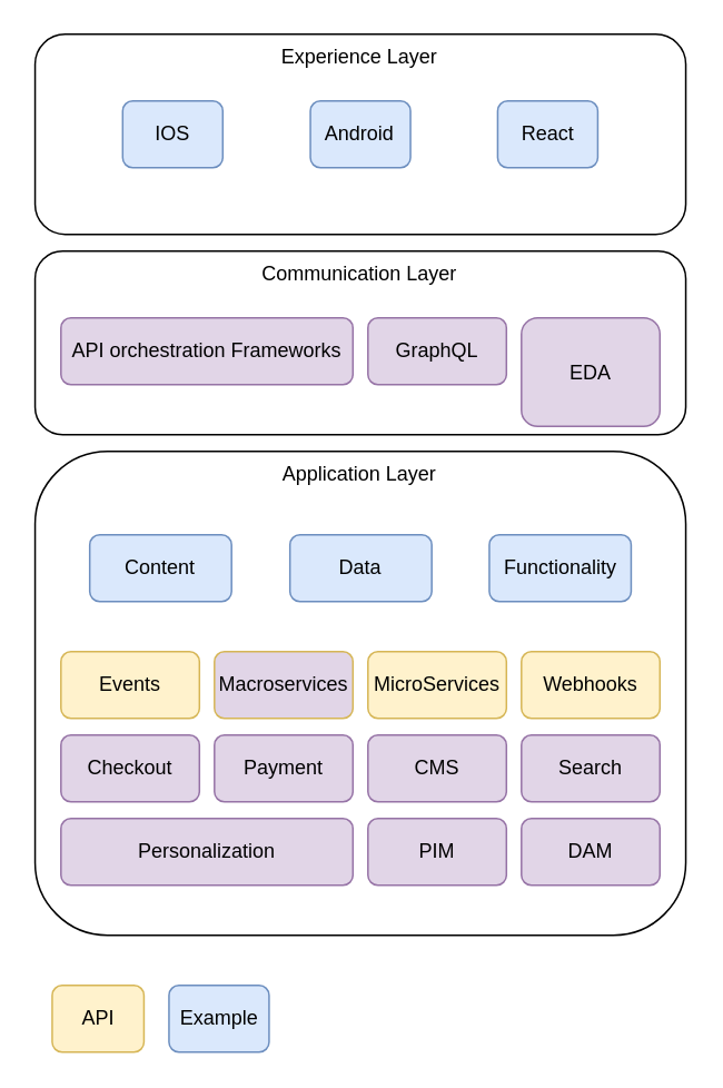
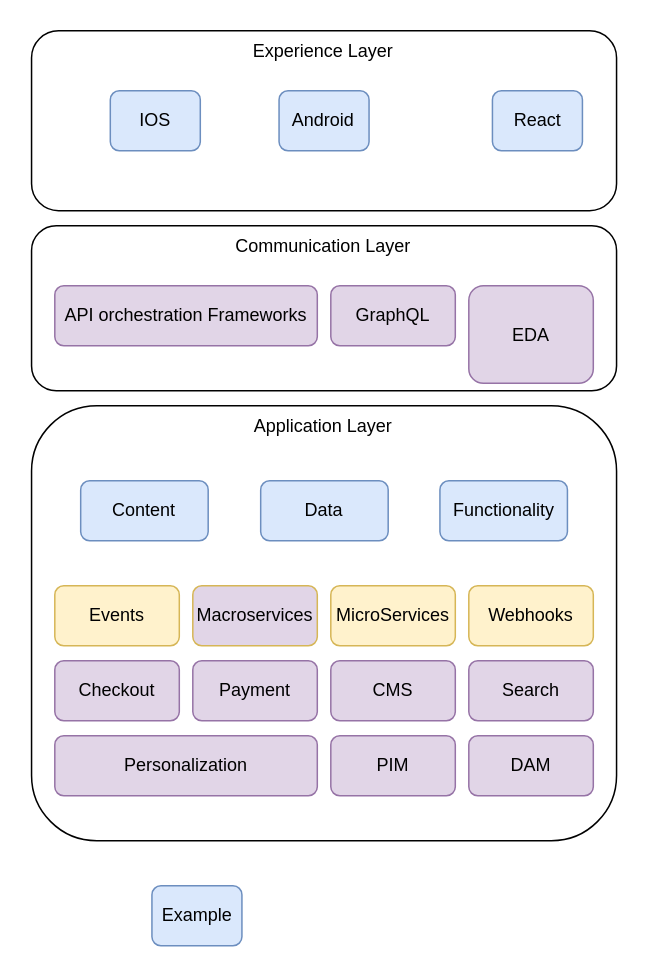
  <mxCell id="0" />
  <mxCell id="1" parent="0" />
  <mxCell id="2" value="Experience Layer" style="rounded=1;whiteSpace=wrap;html=1;verticalAlign=top;" vertex="1" parent="1"><mxGeometry x="20.37" width="390" height="120" as="geometry" y="20" /></mxCell>
  <mxCell id="3" value="Application Layer" style="rounded=1;whiteSpace=wrap;html=1;verticalAlign=top;" vertex="1" parent="1"><mxGeometry x="20.37" y="270" width="390" height="290" as="geometry" /></mxCell>
  <mxCell id="4" value="IOS" style="rounded=1;whiteSpace=wrap;html=1;fillColor=#dae8fc;strokeColor=#6c8ebf;" vertex="1" parent="1"><mxGeometry x="72.87" y="60" width="60" height="40" as="geometry" /></mxCell>
  <mxCell id="5" value="Android" style="rounded=1;whiteSpace=wrap;html=1;fillColor=#dae8fc;strokeColor=#6c8ebf;" vertex="1" parent="1"><mxGeometry x="185.37" y="60" width="60" height="40" as="geometry" /></mxCell>
- <mxCell id="6" value="React" style="rounded=1;whiteSpace=wrap;html=1;fillColor=#dae8fc;strokeColor=#6c8ebf;" vertex="1" parent="1"><mxGeometry x="297.62" y="60" width="60" height="40" as="geometry" /></mxCell>
+ <mxCell id="6" value="React" style="rounded=1;whiteSpace=wrap;html=1;fillColor=#dae8fc;strokeColor=#6c8ebf;" vertex="1" parent="1"><mxGeometry x="327.62" y="60" width="60" height="40" as="geometry" /></mxCell>
  <mxCell id="7" value="Content" style="rounded=1;whiteSpace=wrap;html=1;fillColor=#dae8fc;strokeColor=#6c8ebf;" vertex="1" parent="1"><mxGeometry x="53.12" y="320" width="85" height="40" as="geometry" /></mxCell>
  <mxCell id="8" value="Data" style="rounded=1;whiteSpace=wrap;html=1;fillColor=#dae8fc;strokeColor=#6c8ebf;" vertex="1" parent="1"><mxGeometry x="173.12" y="320" width="85" height="40" as="geometry" /></mxCell>
  <mxCell id="9" value="Functionality" style="rounded=1;whiteSpace=wrap;html=1;fillColor=#dae8fc;strokeColor=#6c8ebf;" vertex="1" parent="1"><mxGeometry x="292.62" y="320" width="85" height="40" as="geometry" /></mxCell>
- <mxCell id="10" value="API" style="rounded=1;whiteSpace=wrap;html=1;fillColor=#fff2cc;strokeColor=#d6b656;" vertex="1" parent="1"><mxGeometry x="30.62" y="590" width="55" height="40" as="geometry" /></mxCell>
  <mxCell id="11" value="MicroServices" style="rounded=1;whiteSpace=wrap;html=1;fillColor=#fff2cc;strokeColor=#d6b656;" vertex="1" parent="1"><mxGeometry x="219.87" y="390" width="83" height="40" as="geometry" /></mxCell>
  <mxCell id="12" value="Macroservices" style="rounded=1;whiteSpace=wrap;html=1;fillColor=#e1d5e7;strokeColor=#d6b656;" vertex="1" parent="1"><mxGeometry x="127.87" y="390" width="83" height="40" as="geometry" /></mxCell>
  <mxCell id="13" value="Events" style="rounded=1;whiteSpace=wrap;html=1;fillColor=#fff2cc;strokeColor=#d6b656;" vertex="1" parent="1"><mxGeometry x="35.87" y="390" width="83" height="40" as="geometry" /></mxCell>
  <mxCell id="14" value="Webhooks" style="rounded=1;whiteSpace=wrap;html=1;fillColor=#fff2cc;strokeColor=#d6b656;" vertex="1" parent="1"><mxGeometry x="311.87" y="390" width="83" height="40" as="geometry" /></mxCell>
  <mxCell id="15" value="Example" style="rounded=1;whiteSpace=wrap;html=1;fillColor=#dae8fc;strokeColor=#6c8ebf;" vertex="1" parent="1"><mxGeometry x="100.62" y="590" width="60" height="40" as="geometry" /></mxCell>
  <mxCell id="16" value="Checkout" style="rounded=1;whiteSpace=wrap;html=1;fillColor=#e1d5e7;strokeColor=#9673a6;" vertex="1" parent="1"><mxGeometry x="35.87" y="440" width="83" height="40" as="geometry" /></mxCell>
  <mxCell id="17" value="Payment" style="rounded=1;whiteSpace=wrap;html=1;fillColor=#e1d5e7;strokeColor=#9673a6;" vertex="1" parent="1"><mxGeometry x="127.87" y="440" width="83" height="40" as="geometry" /></mxCell>
  <mxCell id="18" value="CMS" style="rounded=1;whiteSpace=wrap;html=1;fillColor=#e1d5e7;strokeColor=#9673a6;" vertex="1" parent="1"><mxGeometry x="219.87" y="440" width="83" height="40" as="geometry" /></mxCell>
  <mxCell id="19" value="Search" style="rounded=1;whiteSpace=wrap;html=1;fillColor=#e1d5e7;strokeColor=#9673a6;" vertex="1" parent="1"><mxGeometry x="311.87" y="440" width="83" height="40" as="geometry" /></mxCell>
  <mxCell id="20" value="Personalization" style="rounded=1;whiteSpace=wrap;html=1;fillColor=#e1d5e7;strokeColor=#9673a6;" vertex="1" parent="1"><mxGeometry x="35.87" y="490" width="175" height="40" as="geometry" /></mxCell>
  <mxCell id="21" value="PIM" style="rounded=1;whiteSpace=wrap;html=1;fillColor=#e1d5e7;strokeColor=#9673a6;" vertex="1" parent="1"><mxGeometry x="219.87" y="490" width="83" height="40" as="geometry" /></mxCell>
  <mxCell id="22" value="DAM" style="rounded=1;whiteSpace=wrap;html=1;fillColor=#e1d5e7;strokeColor=#9673a6;" vertex="1" parent="1"><mxGeometry x="311.87" y="490" width="83" height="40" as="geometry" /></mxCell>
  <mxCell id="23" value="Communication Layer" style="rounded=1;whiteSpace=wrap;html=1;verticalAlign=top;" vertex="1" parent="1"><mxGeometry x="20.37" y="150" width="390" height="110" as="geometry" /></mxCell>
  <mxCell id="24" value="API orchestration Frameworks" style="rounded=1;whiteSpace=wrap;html=1;fillColor=#e1d5e7;strokeColor=#9673a6;" vertex="1" parent="1"><mxGeometry x="35.87" y="190" width="175" height="40" as="geometry" /></mxCell>
  <mxCell id="25" value="GraphQL" style="rounded=1;whiteSpace=wrap;html=1;fillColor=#e1d5e7;strokeColor=#9673a6;" vertex="1" parent="1"><mxGeometry x="219.87" y="190" width="83" height="40" as="geometry" /></mxCell>
  <mxCell id="26" value="EDA" style="rounded=1;whiteSpace=wrap;html=1;fillColor=#e1d5e7;strokeColor=#9673a6;" vertex="1" parent="1"><mxGeometry x="311.87" y="190" width="83" height="65" as="geometry" /></mxCell>
